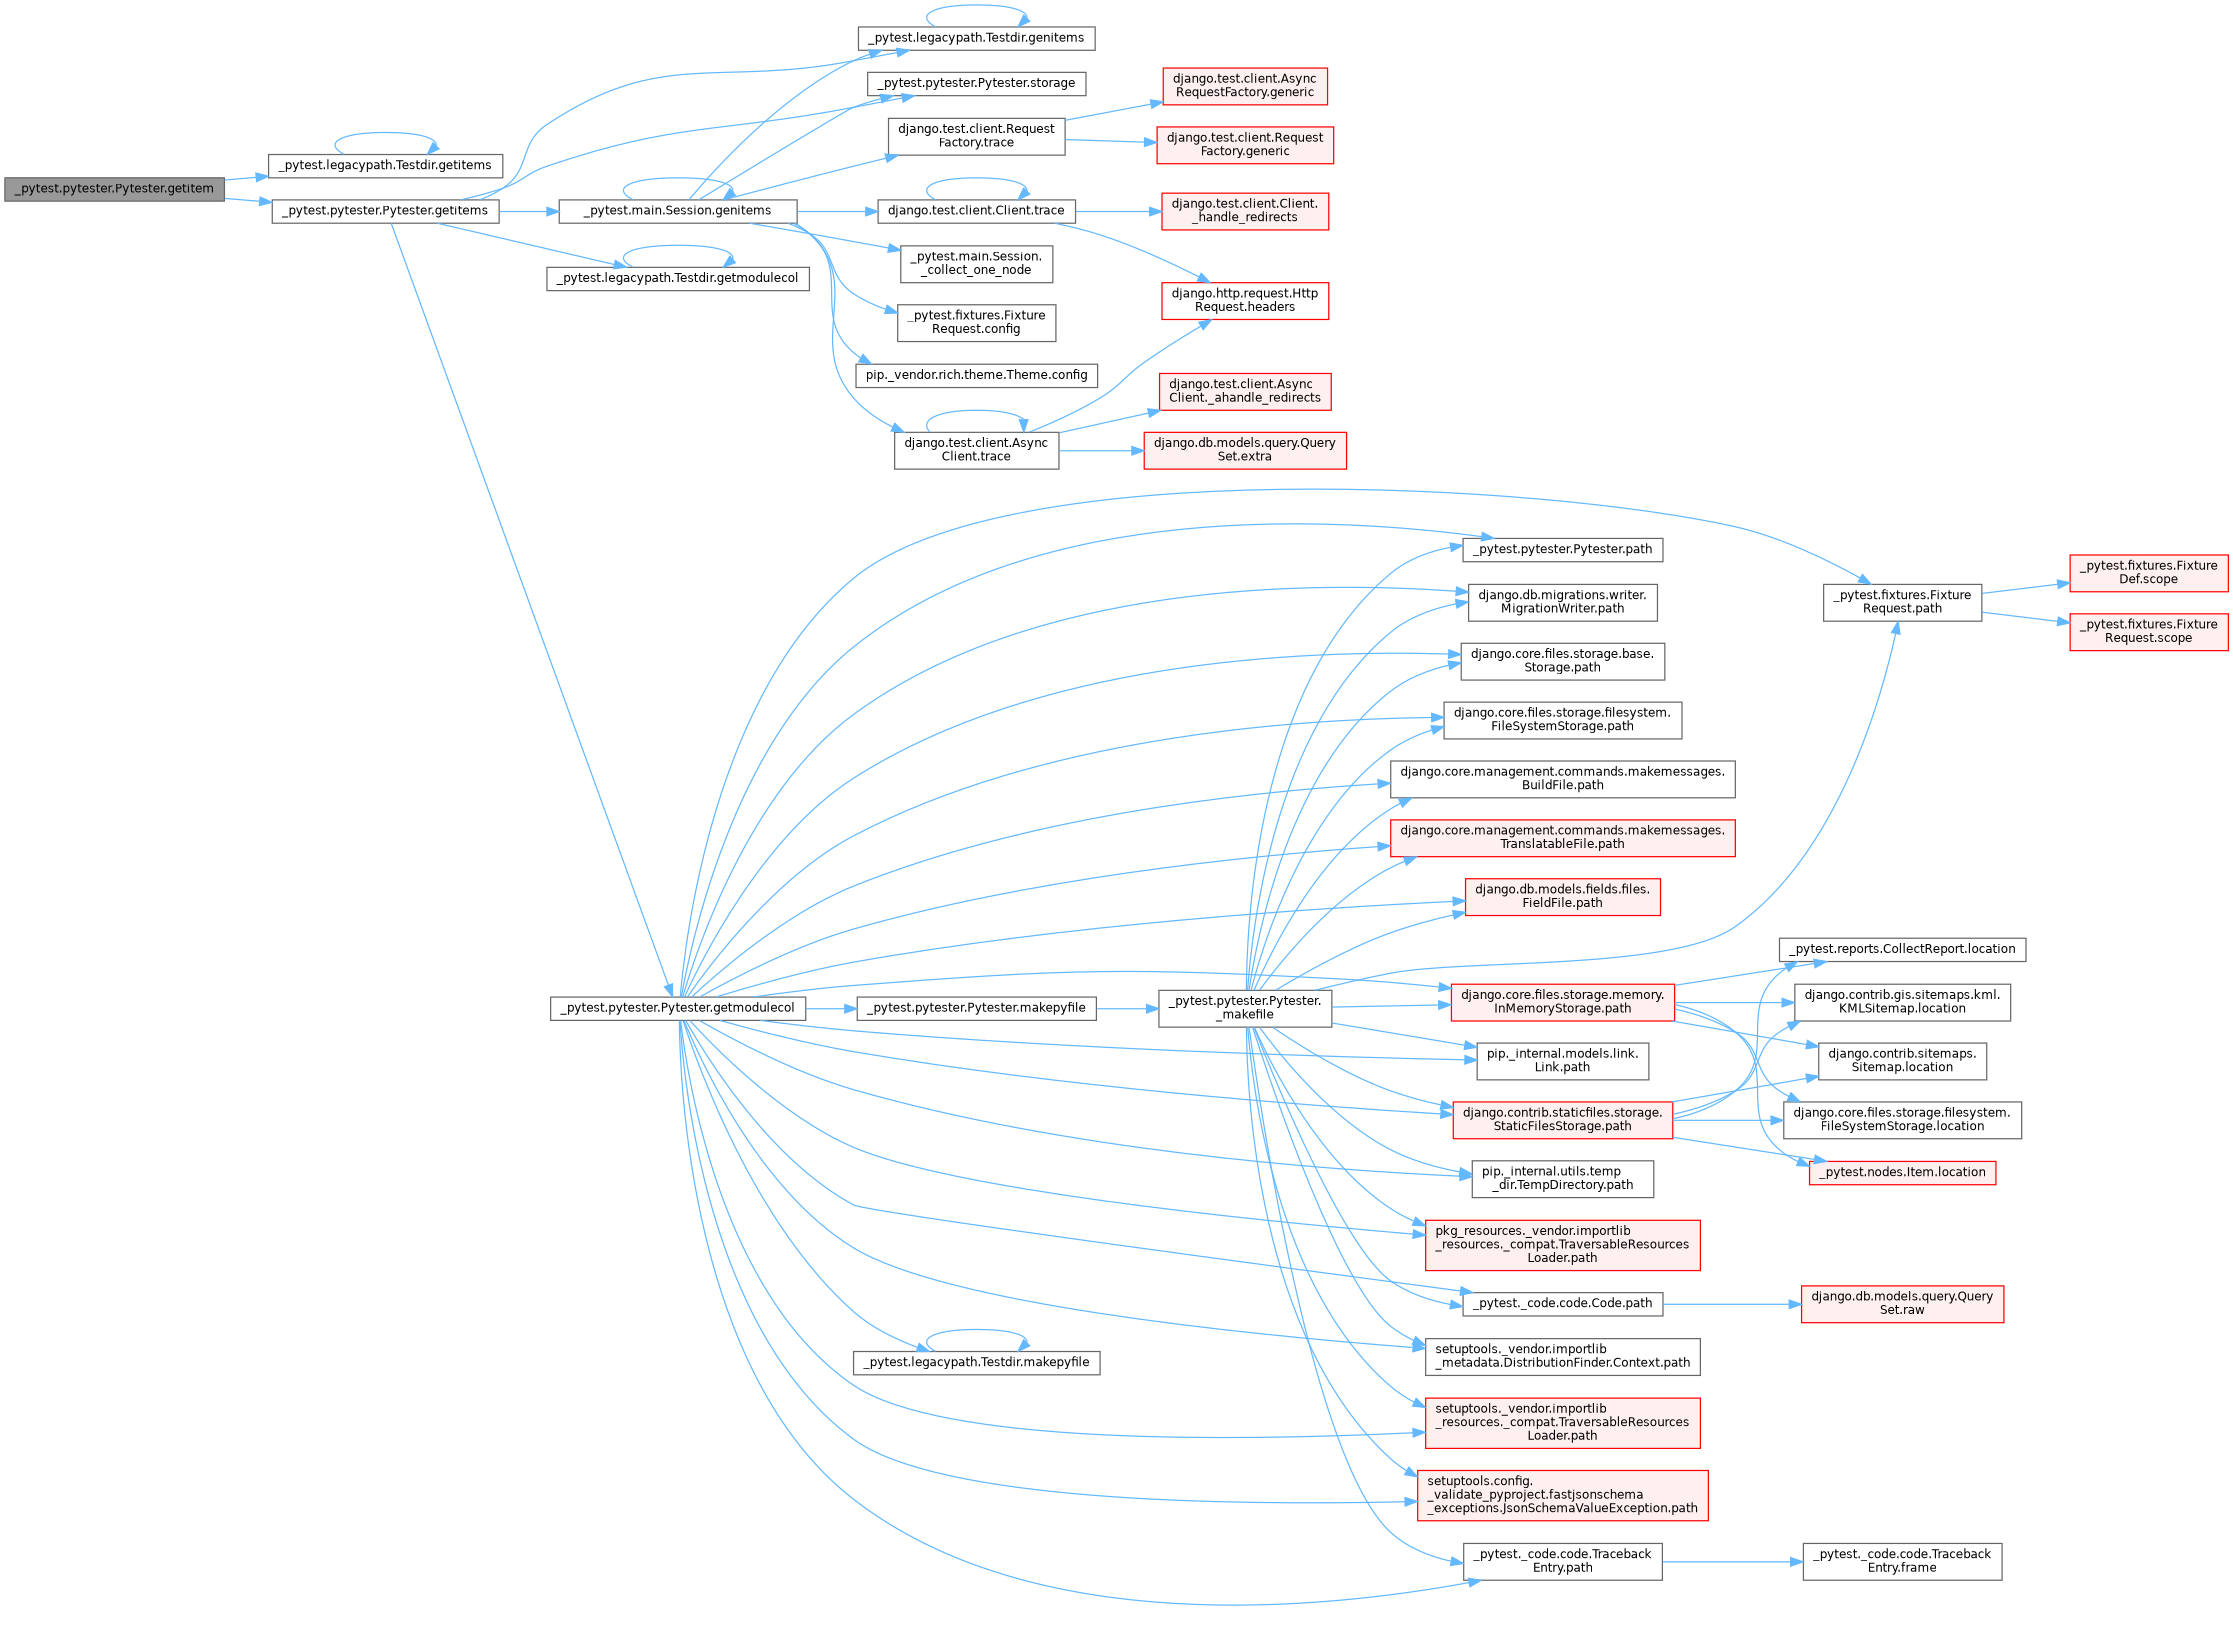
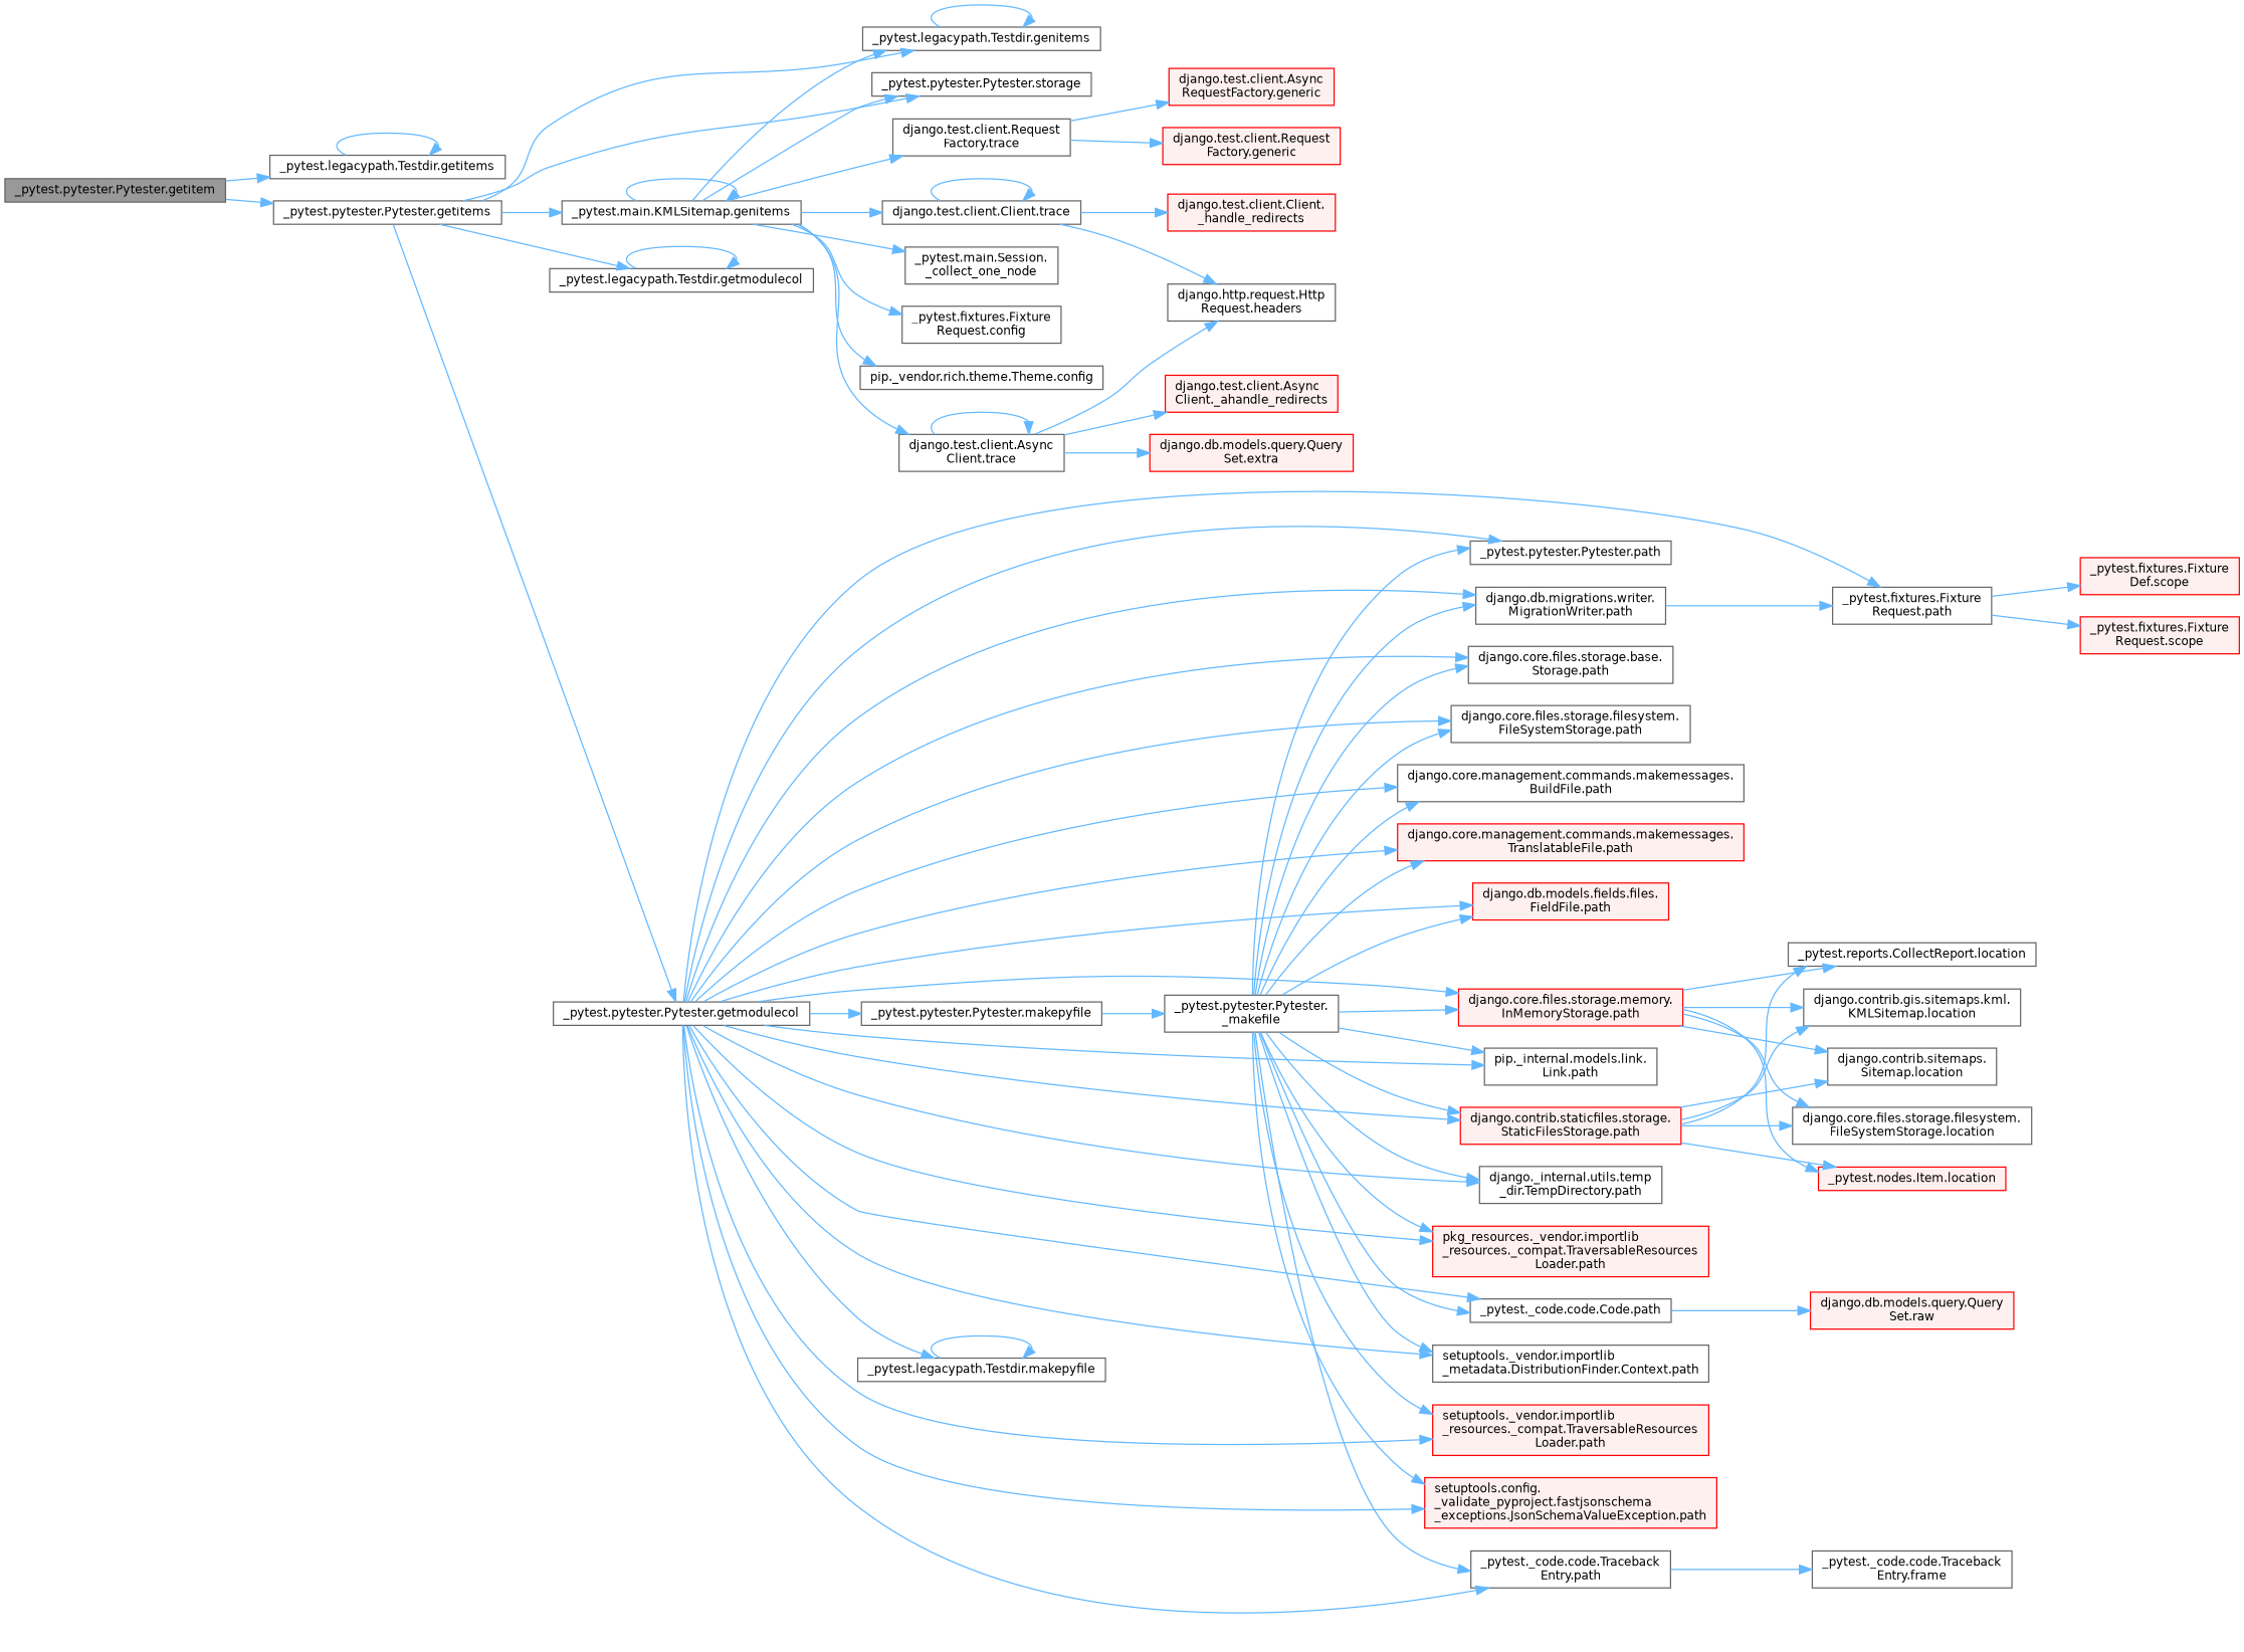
  digraph {
    rankdir=LR
    node [color=grey40 fillcolor=white fontname=Helvetica fontsize=10 shape=box style=filled]
    edge [color=steelblue1 fontname=Helvetica fontsize=10 labelfontname=Helvetica labelfontsize=10 style=solid]
    n1 [color=gray40 fillcolor=grey60 fontcolor=black height=0.2 label="_pytest.pytester.Pytester.getitem" width=0.4]
    n2 [height=0.2 label="_pytest.legacypath.Testdir.getitems" width=0.4]
    n3 [height=0.2 label="_pytest.pytester.Pytester.getitems" width=0.4]
    n4 [height=0.2 label="_pytest.legacypath.Testdir.genitems" width=0.4]
-   n5 [height=0.2 label="_pytest.main.Session.genitems" width=0.4]
+   n5 [height=0.2 label="_pytest.main.KMLSitemap.genitems" width=0.4]
    n6 [height=0.2 label="_pytest.pytester.Pytester.storage" width=0.4]
    n7 [height=0.2 label="_pytest.legacypath.Testdir.getmodulecol" width=0.4]
    n8 [height=0.2 label="_pytest.pytester.Pytester.getmodulecol" width=0.4]
    n9 [height=0.2 label="_pytest.main.Session.\l_collect_one_node" width=0.4]
    n10 [height=0.2 label="_pytest.fixtures.Fixture\lRequest.config" width=0.4]
    n11 [height=0.2 label="pip._vendor.rich.theme.Theme.config" width=0.4]
    n12 [height=0.2 label="django.test.client.Async\lClient.trace" width=0.4]
    n13 [height=0.2 label="django.test.client.Client.trace" width=0.4]
    n14 [height=0.2 label="django.test.client.Request\lFactory.trace" width=0.4]
    n15 [height=0.2 label="_pytest.legacypath.Testdir.makepyfile" width=0.4]
    n16 [height=0.2 label="_pytest.pytester.Pytester.makepyfile" width=0.4]
    n17 [height=0.2 label="_pytest._code.code.Code.path" width=0.4]
    n18 [height=0.2 label="_pytest._code.code.Traceback\lEntry.path" width=0.4]
    n19 [height=0.2 label="_pytest.fixtures.Fixture\lRequest.path" width=0.4]
    n20 [height=0.2 label="_pytest.pytester.Pytester.path" width=0.4]
    n21 [color=red fillcolor="#FFF0F0" height=0.2 label="django.contrib.staticfiles.storage.\lStaticFilesStorage.path" width=0.4]
    n22 [height=0.2 label="django.core.files.storage.base.\lStorage.path" width=0.4]
    n23 [height=0.2 label="django.core.files.storage.filesystem.\lFileSystemStorage.path" width=0.4]
    n24 [color=red fillcolor="#FFF0F0" height=0.2 label="django.core.files.storage.memory.\lInMemoryStorage.path" width=0.4]
    n25 [height=0.2 label="django.core.management.commands.makemessages.\lBuildFile.path" width=0.4]
    n26 [color=red fillcolor="#FFF0F0" height=0.2 label="django.core.management.commands.makemessages.\lTranslatableFile.path" width=0.4]
    n27 [height=0.2 label="django.db.migrations.writer.\lMigrationWriter.path" width=0.4]
    n28 [color=red fillcolor="#FFF0F0" height=0.2 label="django.db.models.fields.files.\lFieldFile.path" width=0.4]
    n29 [height=0.2 label="pip._internal.models.link.\lLink.path" width=0.4]
-   n30 [height=0.2 label="pip._internal.utils.temp\l_dir.TempDirectory.path" width=0.4]
+   n30 [height=0.2 label="django._internal.utils.temp\l_dir.TempDirectory.path" width=0.4]
    n31 [color=red fillcolor="#FFF0F0" height=0.2 label="pkg_resources._vendor.importlib\l_resources._compat.TraversableResources\lLoader.path" width=0.4]
    n32 [height=0.2 label="setuptools._vendor.importlib\l_metadata.DistributionFinder.Context.path" width=0.4]
    n33 [color=red fillcolor="#FFF0F0" height=0.2 label="setuptools._vendor.importlib\l_resources._compat.TraversableResources\lLoader.path" width=0.4]
    n34 [color=red fillcolor="#FFF0F0" height=0.2 label="setuptools.config.\l_validate_pyproject.fastjsonschema\l_exceptions.JsonSchemaValueException.path" width=0.4]
    n35 [color=red fillcolor="#FFF0F0" height=0.2 label="django.test.client.Async\lClient._ahandle_redirects" width=0.4]
    n36 [color=red fillcolor="#FFF0F0" height=0.2 label="django.db.models.query.Query\lSet.extra" width=0.4]
-   n37 [color=red height=0.2 label="django.http.request.Http\lRequest.headers" width=0.4]
+   n37 [height=0.2 label="django.http.request.Http\lRequest.headers" width=0.4]
    n38 [color=red fillcolor="#FFF0F0" height=0.2 label="django.test.client.Client.\l_handle_redirects" width=0.4]
    n39 [color=red fillcolor="#FFF0F0" height=0.2 label="django.test.client.Async\lRequestFactory.generic" width=0.4]
    n40 [color=red fillcolor="#FFF0F0" height=0.2 label="django.test.client.Request\lFactory.generic" width=0.4]
    n41 [height=0.2 label="_pytest.pytester.Pytester.\l_makefile" width=0.4]
    n42 [color=red fillcolor="#FFF0F0" height=0.2 label="django.db.models.query.Query\lSet.raw" width=0.4]
    n43 [height=0.2 label="_pytest._code.code.Traceback\lEntry.frame" width=0.4]
    n44 [color=red fillcolor="#FFF0F0" height=0.2 label="_pytest.fixtures.Fixture\lDef.scope" width=0.4]
    n45 [color=red fillcolor="#FFF0F0" height=0.2 label="_pytest.fixtures.Fixture\lRequest.scope" width=0.4]
    n46 [color=red fillcolor="#FFF0F0" height=0.2 label="_pytest.nodes.Item.location" width=0.4]
    n47 [height=0.2 label="_pytest.reports.CollectReport.location" width=0.4]
    n48 [height=0.2 label="django.contrib.gis.sitemaps.kml.\lKMLSitemap.location" width=0.4]
    n49 [height=0.2 label="django.contrib.sitemaps.\lSitemap.location" width=0.4]
    n50 [height=0.2 label="django.core.files.storage.filesystem.\lFileSystemStorage.location" width=0.4]
    n1 -> n2
    n1 -> n3
    n2 -> n2
    n3 -> n4
    n3 -> n5
    n3 -> n6
    n3 -> n7
    n3 -> n8
    n4 -> n4
    n5 -> n4
    n5 -> n5
    n5 -> n6
    n5 -> n9
    n5 -> n10
    n5 -> n11
    n5 -> n12
    n5 -> n13
    n5 -> n14
    n7 -> n7
    n8 -> n15
    n8 -> n16
    n8 -> n17
    n8 -> n18
    n8 -> n19
    n8 -> n20
    n8 -> n21
    n8 -> n22
    n8 -> n23
    n8 -> n24
    n8 -> n25
    n8 -> n26
    n8 -> n27
    n8 -> n28
    n8 -> n29
    n8 -> n30
    n8 -> n31
    n8 -> n32
    n8 -> n33
    n8 -> n34
    n12 -> n12
    n12 -> n35
    n12 -> n36
    n12 -> n37
    n13 -> n13
    n13 -> n37
    n13 -> n38
    n14 -> n39
    n14 -> n40
    n15 -> n15
    n16 -> n41
    n17 -> n42
    n18 -> n43
    n19 -> n44
    n19 -> n45
    n21 -> n46
    n21 -> n47
    n21 -> n48
    n21 -> n49
    n21 -> n50
    n24 -> n46
    n24 -> n47
    n24 -> n48
    n24 -> n49
    n24 -> n50
    n41 -> n17
    n41 -> n18
-   n41 -> n19
+   n27 -> n19
    n41 -> n20
    n41 -> n21
    n41 -> n22
    n41 -> n23
    n41 -> n24
    n41 -> n25
    n41 -> n26
    n41 -> n27
    n41 -> n28
    n41 -> n29
    n41 -> n30
    n41 -> n31
    n41 -> n32
    n41 -> n33
    n41 -> n34
  }
